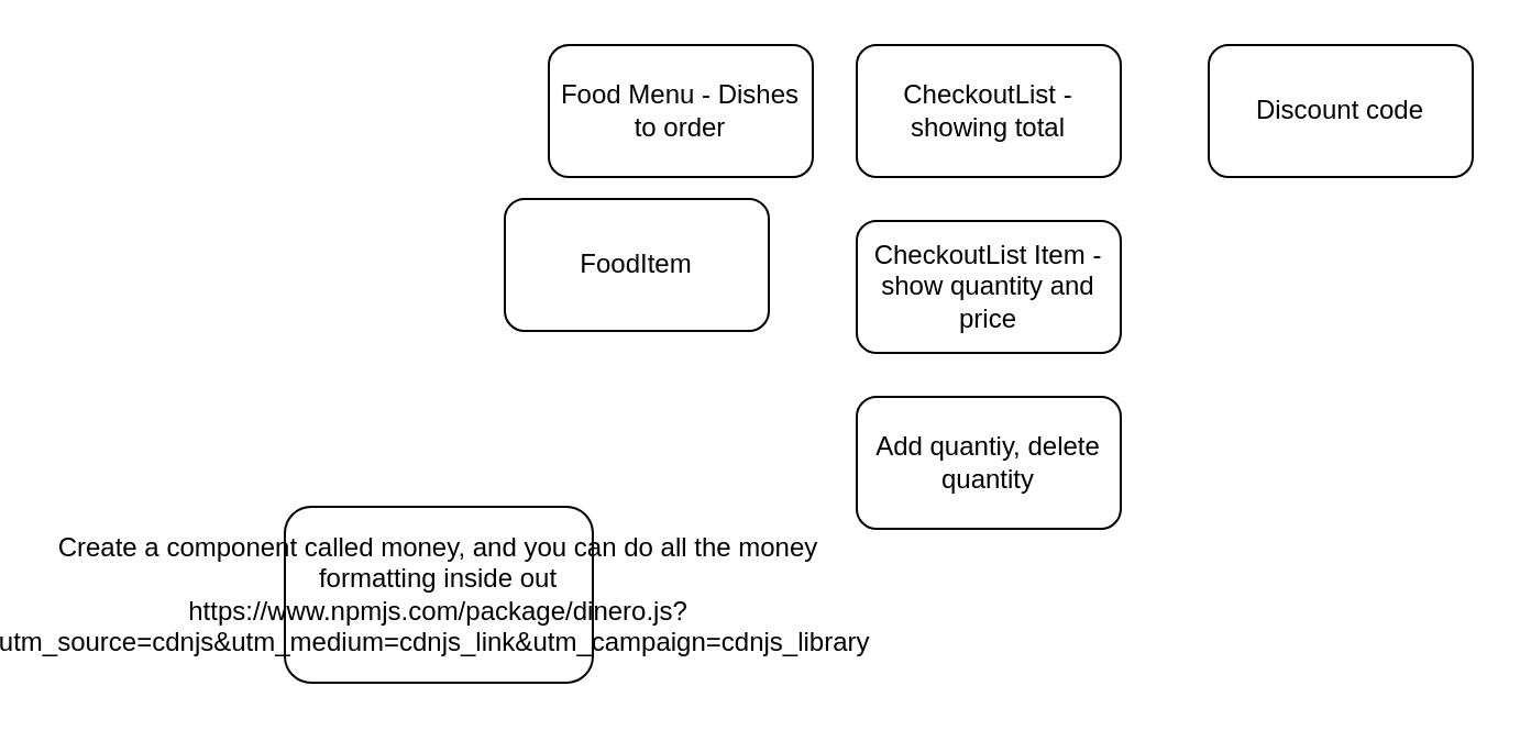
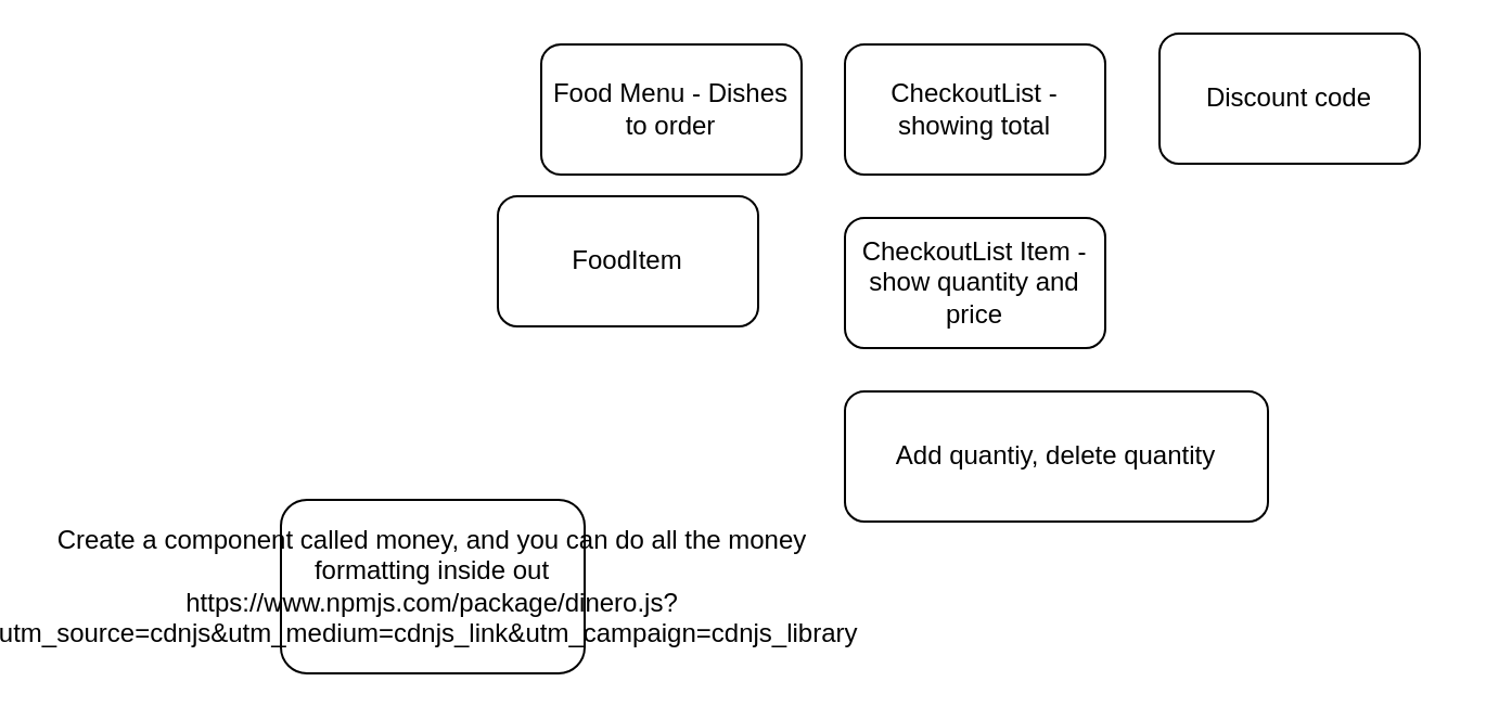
  <mxCell id="0" />
  <mxCell id="1" parent="0" />
  <mxCell id="2" value="CheckoutList - showing total" style="rounded=1;whiteSpace=wrap;html=1;" vertex="1" parent="1"><mxGeometry x="280" y="20" width="120" height="60" as="geometry" /></mxCell>
- <mxCell id="3" value="Discount code" style="rounded=1;whiteSpace=wrap;html=1;" vertex="1" parent="1"><mxGeometry x="440" y="20" width="120" height="60" as="geometry" /></mxCell>
+ <mxCell id="3" value="Discount code" style="rounded=1;whiteSpace=wrap;html=1;" vertex="1" parent="1"><mxGeometry x="425" y="15" width="120" height="60" as="geometry" /></mxCell>
  <mxCell id="4" value="Food Menu - Dishes to order" style="rounded=1;whiteSpace=wrap;html=1;" vertex="1" parent="1"><mxGeometry x="140" y="20" width="120" height="60" as="geometry" /></mxCell>
- <mxCell id="5" value="Add quantiy, delete quantity" style="rounded=1;whiteSpace=wrap;html=1;" vertex="1" parent="1"><mxGeometry x="280" y="180" width="120" height="60" as="geometry" /></mxCell>
+ <mxCell id="5" value="Add quantiy, delete quantity" style="rounded=1;whiteSpace=wrap;html=1;" vertex="1" parent="1"><mxGeometry x="280" y="180" width="195" height="60" as="geometry" /></mxCell>
  <mxCell id="6" value="FoodItem" style="rounded=1;whiteSpace=wrap;html=1;" vertex="1" parent="1"><mxGeometry x="120" y="90" width="120" height="60" as="geometry" /></mxCell>
  <mxCell id="7" value="CheckoutList Item - show quantity and price" style="rounded=1;whiteSpace=wrap;html=1;" vertex="1" parent="1"><mxGeometry x="280" y="100" width="120" height="60" as="geometry" /></mxCell>
  <mxCell id="8" value="Create a component called money, and you can do all the money formatting inside out&lt;br&gt;https://www.npmjs.com/package/dinero.js?utm_source=cdnjs&amp;amp;utm_medium=cdnjs_link&amp;amp;utm_campaign=cdnjs_library&amp;nbsp;" style="rounded=1;whiteSpace=wrap;html=1;" vertex="1" parent="1"><mxGeometry x="20" y="230" width="140" height="80" as="geometry" /></mxCell>
